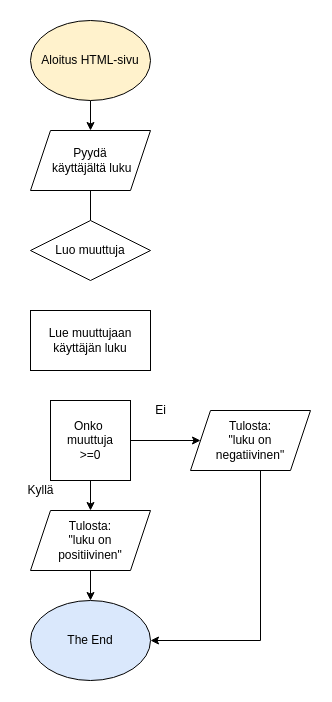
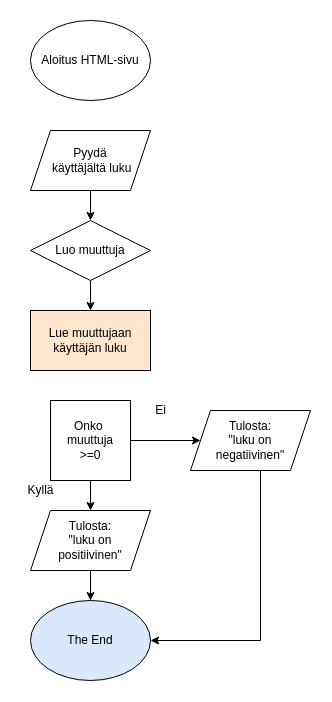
  <mxCell id="0" />
  <mxCell id="1" parent="0" />
- <mxCell id="2" value="" style="edgeStyle=orthogonalEdgeStyle;rounded=0;orthogonalLoop=1;jettySize=auto;html=1;" edge="1" parent="1" source="3" target="5"><mxGeometry relative="1" as="geometry" /></mxCell>
- <mxCell id="3" value="Aloitus HTML-sivu" style="ellipse;whiteSpace=wrap;html=1;fillColor=#fff2cc;" parent="1" vertex="1"><mxGeometry x="30" y="20" width="120" height="80" as="geometry" /></mxCell>
- <mxCell id="4" value="" style="edgeStyle=orthogonalEdgeStyle;rounded=0;orthogonalLoop=1;jettySize=auto;html=1;endArrow=none;" edge="1" parent="1" source="5" target="7"><mxGeometry relative="1" as="geometry" /></mxCell>
+ <mxCell id="3" value="Aloitus HTML-sivu" style="ellipse;whiteSpace=wrap;html=1;" parent="1" vertex="1"><mxGeometry x="30" y="20" width="120" height="80" as="geometry" /></mxCell>
+ <mxCell id="4" value="" style="edgeStyle=orthogonalEdgeStyle;rounded=0;orthogonalLoop=1;jettySize=auto;html=1;" edge="1" parent="1" source="5" target="7"><mxGeometry relative="1" as="geometry" /></mxCell>
  <mxCell id="5" value="Pyydä&lt;br&gt;&amp;nbsp;käyttäjältä luku" style="shape=parallelogram;perimeter=parallelogramPerimeter;whiteSpace=wrap;html=1;fixedSize=1;" vertex="1" parent="1"><mxGeometry x="30" y="130" width="120" height="60" as="geometry" /></mxCell>
+ <mxCell id="6" value="" style="edgeStyle=orthogonalEdgeStyle;rounded=0;orthogonalLoop=1;jettySize=auto;html=1;" edge="1" parent="1" source="7" target="8"><mxGeometry relative="1" as="geometry" /></mxCell>
  <mxCell id="7" value="Luo muuttuja" style="rhombus;whiteSpace=wrap;html=1;" vertex="1" parent="1"><mxGeometry x="30" y="220" width="120" height="60" as="geometry" /></mxCell>
- <mxCell id="8" value="Lue muuttujaan käyttäjän luku" style="whiteSpace=wrap;html=1;" vertex="1" parent="1"><mxGeometry x="30" y="310" width="120" height="60" as="geometry" /></mxCell>
+ <mxCell id="8" value="Lue muuttujaan käyttäjän luku" style="whiteSpace=wrap;html=1;fillColor=#ffe6cc;" vertex="1" parent="1"><mxGeometry x="30" y="310" width="120" height="60" as="geometry" /></mxCell>
  <mxCell id="9" value="" style="edgeStyle=orthogonalEdgeStyle;rounded=0;orthogonalLoop=1;jettySize=auto;html=1;" edge="1" parent="1" source="11" target="13"><mxGeometry relative="1" as="geometry" /></mxCell>
  <mxCell id="10" value="" style="edgeStyle=orthogonalEdgeStyle;rounded=0;orthogonalLoop=1;jettySize=auto;html=1;" edge="1" parent="1" source="11" target="16"><mxGeometry relative="1" as="geometry" /></mxCell>
  <mxCell id="11" value="Onko&amp;nbsp;&lt;br&gt;muuttuja&lt;br&gt;&amp;gt;=0" style="whiteSpace=wrap;html=1;rounded=0;" vertex="1" parent="1"><mxGeometry x="50" y="400" width="80" height="80" as="geometry" /></mxCell>
  <mxCell id="12" style="edgeStyle=orthogonalEdgeStyle;rounded=0;orthogonalLoop=1;jettySize=auto;html=1;entryX=1;entryY=0.5;entryDx=0;entryDy=0;" edge="1" parent="1" source="13" target="18"><mxGeometry relative="1" as="geometry"><mxPoint x="250" y="650" as="targetPoint" /><Array as="points"><mxPoint x="260" y="640" /></Array></mxGeometry></mxCell>
  <mxCell id="13" value="Tulosta:&lt;br&gt;&quot;luku on&lt;br&gt;negatiivinen&quot;" style="shape=parallelogram;perimeter=parallelogramPerimeter;whiteSpace=wrap;html=1;fixedSize=1;" vertex="1" parent="1"><mxGeometry x="190" y="410" width="120" height="60" as="geometry" /></mxCell>
  <mxCell id="14" value="Ei" style="text;html=1;resizable=0;autosize=1;align=center;verticalAlign=middle;points=[];fillColor=none;strokeColor=none;rounded=0;" vertex="1" parent="1"><mxGeometry x="145" y="400" width="30" height="20" as="geometry" /></mxCell>
  <mxCell id="15" value="" style="edgeStyle=orthogonalEdgeStyle;rounded=0;orthogonalLoop=1;jettySize=auto;html=1;" edge="1" parent="1" source="16" target="18"><mxGeometry relative="1" as="geometry" /></mxCell>
  <mxCell id="16" value="Tulosta:&lt;br&gt;&quot;luku on&lt;br&gt;positiivinen&quot;" style="shape=parallelogram;perimeter=parallelogramPerimeter;whiteSpace=wrap;html=1;fixedSize=1;" vertex="1" parent="1"><mxGeometry x="30" y="510" width="120" height="60" as="geometry" /></mxCell>
  <mxCell id="17" value="Kyllä" style="text;html=1;resizable=0;autosize=1;align=center;verticalAlign=middle;points=[];fillColor=none;strokeColor=none;rounded=0;" vertex="1" parent="1"><mxGeometry x="20" y="480" width="40" height="20" as="geometry" /></mxCell>
  <mxCell id="18" value="The End" style="ellipse;whiteSpace=wrap;html=1;fillColor=#dae8fc;" vertex="1" parent="1"><mxGeometry x="30" y="600" width="120" height="80" as="geometry" /></mxCell>
